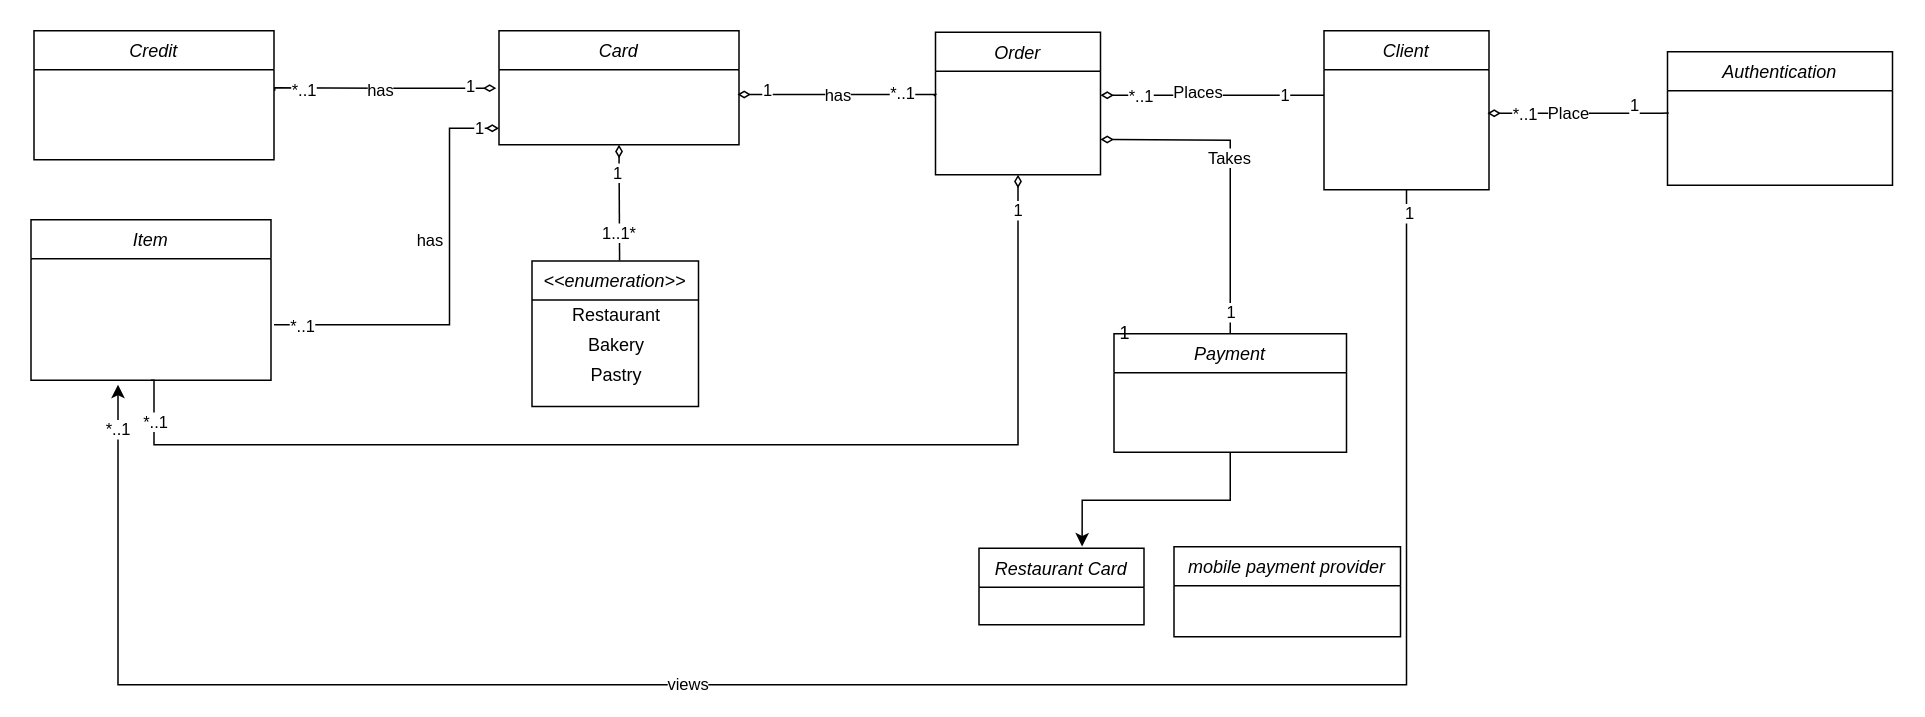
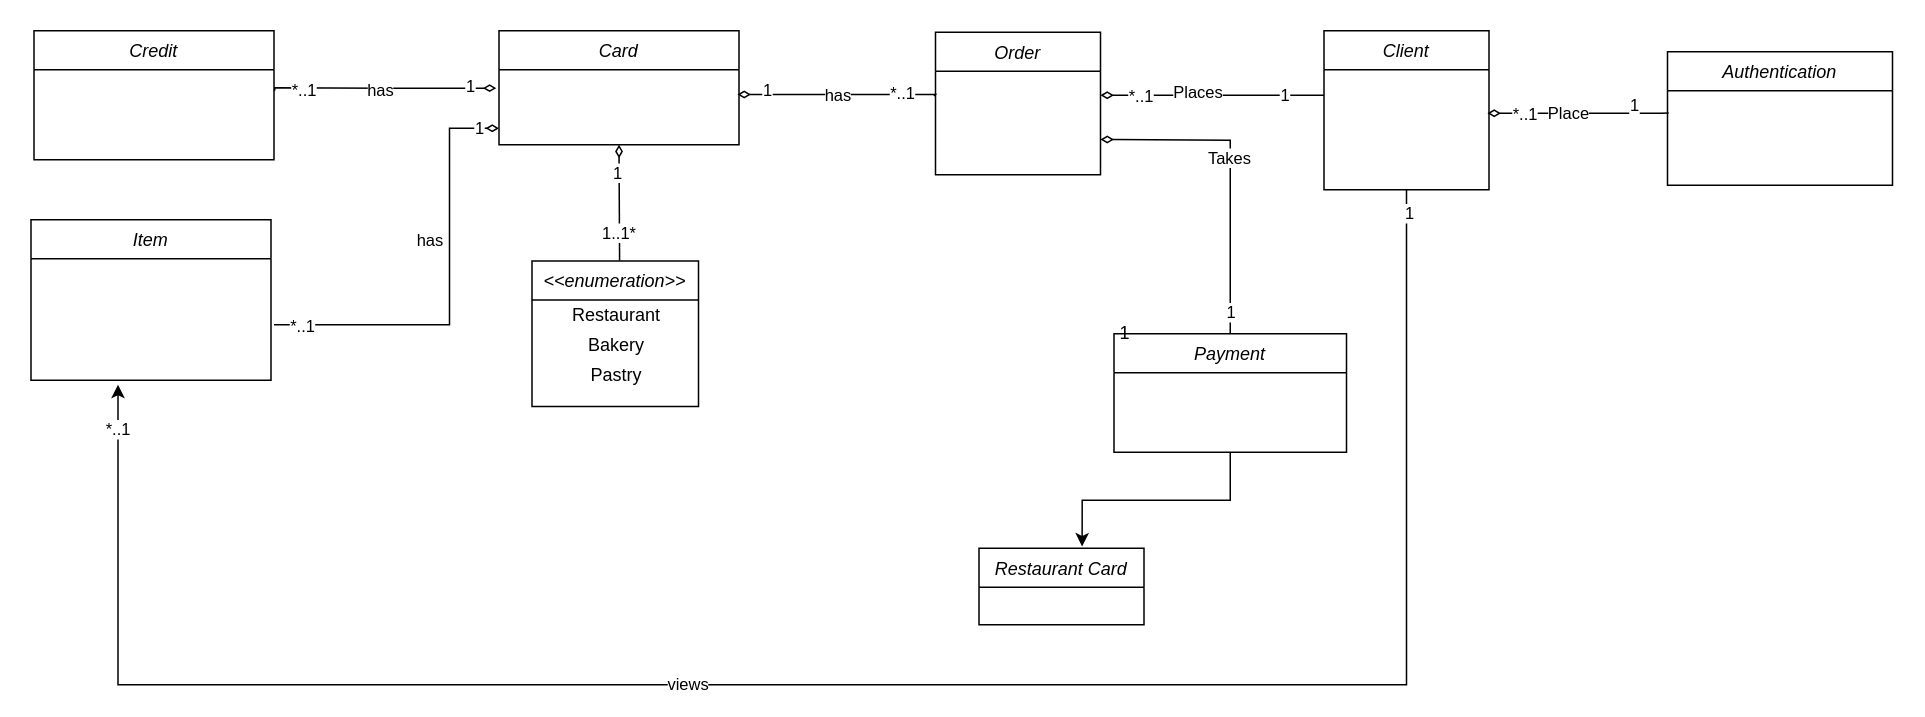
  <mxCell id="0" />
  <mxCell id="1" parent="0" />
  <mxCell id="2" value="Card" style="swimlane;fontStyle=2;align=center;verticalAlign=top;childLayout=stackLayout;horizontal=1;startSize=26;horizontalStack=0;resizeParent=1;resizeLast=0;collapsible=1;marginBottom=0;rounded=0;shadow=0;strokeWidth=1;" parent="1" vertex="1"><mxGeometry x="332" y="20" width="160" height="76" as="geometry"><mxRectangle x="230" y="140" width="160" height="26" as="alternateBounds" /></mxGeometry></mxCell>
  <mxCell id="3" style="edgeStyle=orthogonalEdgeStyle;rounded=0;orthogonalLoop=1;jettySize=auto;html=1;startArrow=none;startFill=0;endArrow=diamondThin;endFill=0;" parent="1" edge="1"><mxGeometry relative="1" as="geometry"><mxPoint x="182" y="216" as="sourcePoint" /><mxPoint x="332" y="85" as="targetPoint" /><Array as="points"><mxPoint x="299" y="216" /><mxPoint x="299" y="85" /></Array></mxGeometry></mxCell>
  <mxCell id="4" value="has" style="edgeLabel;html=1;align=center;verticalAlign=middle;resizable=0;points=[];" parent="3" vertex="1" connectable="0"><mxGeometry x="0.238" y="-2" relative="1" as="geometry"><mxPoint x="-16" as="offset" /></mxGeometry></mxCell>
  <mxCell id="5" value="1" style="edgeLabel;html=1;align=center;verticalAlign=middle;resizable=0;points=[];" parent="3" vertex="1" connectable="0"><mxGeometry x="0.847" y="-2" relative="1" as="geometry"><mxPoint x="7" y="-3" as="offset" /></mxGeometry></mxCell>
  <mxCell id="6" value="*..1" style="edgeLabel;html=1;align=center;verticalAlign=middle;resizable=0;points=[];" parent="3" vertex="1" connectable="0"><mxGeometry x="-0.871" relative="1" as="geometry"><mxPoint as="offset" /></mxGeometry></mxCell>
  <mxCell id="7" value="Item" style="swimlane;fontStyle=2;align=center;verticalAlign=top;childLayout=stackLayout;horizontal=1;startSize=26;horizontalStack=0;resizeParent=1;resizeLast=0;collapsible=1;marginBottom=0;rounded=0;shadow=0;strokeWidth=1;" parent="1" vertex="1"><mxGeometry x="20" y="146" width="160" height="107" as="geometry"><mxRectangle x="230" y="140" width="160" height="26" as="alternateBounds" /></mxGeometry></mxCell>
  <mxCell id="8" value="Credit" style="swimlane;fontStyle=2;align=center;verticalAlign=top;childLayout=stackLayout;horizontal=1;startSize=26;horizontalStack=0;resizeParent=1;resizeLast=0;collapsible=1;marginBottom=0;rounded=0;shadow=0;strokeWidth=1;" parent="1" vertex="1"><mxGeometry x="22" y="20" width="160" height="86" as="geometry"><mxRectangle x="230" y="140" width="160" height="26" as="alternateBounds" /></mxGeometry></mxCell>
  <mxCell id="9" style="edgeStyle=orthogonalEdgeStyle;rounded=0;orthogonalLoop=1;jettySize=auto;html=1;startArrow=diamondThin;startFill=0;endArrow=none;endFill=0;exitX=-0.011;exitY=0.472;exitDx=0;exitDy=0;exitPerimeter=0;entryX=1.003;entryY=0.538;entryDx=0;entryDy=0;entryPerimeter=0;" parent="1" edge="1"><mxGeometry relative="1" as="geometry"><mxPoint x="330.24" y="58.272" as="sourcePoint" /><mxPoint x="182.48" y="59.988" as="targetPoint" /><Array as="points"><mxPoint x="256" y="58" /><mxPoint x="183" y="58" /></Array></mxGeometry></mxCell>
  <mxCell id="10" value="has" style="edgeLabel;html=1;align=center;verticalAlign=middle;resizable=0;points=[];" parent="9" vertex="1" connectable="0"><mxGeometry x="0.268" y="1" relative="1" as="geometry"><mxPoint x="17" as="offset" /></mxGeometry></mxCell>
  <mxCell id="11" value="1" style="edgeLabel;html=1;align=center;verticalAlign=middle;resizable=0;points=[];" parent="9" vertex="1" connectable="0"><mxGeometry x="-0.764" y="-2" relative="1" as="geometry"><mxPoint as="offset" /></mxGeometry></mxCell>
  <mxCell id="12" value="*..1" style="edgeLabel;html=1;align=center;verticalAlign=middle;resizable=0;points=[];" parent="9" vertex="1" connectable="0"><mxGeometry x="0.723" y="1" relative="1" as="geometry"><mxPoint as="offset" /></mxGeometry></mxCell>
- <mxCell id="13" value="1" style="edgeStyle=orthogonalEdgeStyle;rounded=0;orthogonalLoop=1;jettySize=auto;html=1;entryX=0.5;entryY=1;entryDx=0;entryDy=0;startArrow=diamondThin;startFill=0;endArrow=none;endFill=0;" parent="1" source="15" target="7" edge="1"><mxGeometry x="-0.941" relative="1" as="geometry"><Array as="points"><mxPoint x="678" y="296" /><mxPoint x="102" y="296" /><mxPoint x="102" y="253" /></Array><mxPoint as="offset" /><mxPoint x="172" y="358.5" as="targetPoint" /></mxGeometry></mxCell>
- <mxCell id="14" value="*..1" style="edgeLabel;html=1;align=center;verticalAlign=middle;resizable=0;points=[];" parent="13" vertex="1" connectable="0"><mxGeometry x="0.928" relative="1" as="geometry"><mxPoint as="offset" /></mxGeometry></mxCell>
  <mxCell id="15" value="Order" style="swimlane;fontStyle=2;align=center;verticalAlign=top;childLayout=stackLayout;horizontal=1;startSize=26;horizontalStack=0;resizeParent=1;resizeLast=0;collapsible=1;marginBottom=0;rounded=0;shadow=0;strokeWidth=1;" parent="1" vertex="1"><mxGeometry x="623" y="21" width="110" height="95" as="geometry"><mxRectangle x="230" y="140" width="160" height="26" as="alternateBounds" /></mxGeometry></mxCell>
  <mxCell id="16" value="has" style="edgeStyle=orthogonalEdgeStyle;rounded=0;orthogonalLoop=1;jettySize=auto;html=1;startArrow=diamondThin;startFill=0;endArrow=none;endFill=0;entryX=0;entryY=0.5;entryDx=0;entryDy=0;" parent="1" edge="1"><mxGeometry relative="1" as="geometry"><mxPoint x="622" y="63.5" as="targetPoint" /><mxPoint x="491" y="62.5" as="sourcePoint" /><Array as="points"><mxPoint x="623" y="62.5" /></Array></mxGeometry></mxCell>
  <mxCell id="17" value="1" style="edgeLabel;html=1;align=center;verticalAlign=middle;resizable=0;points=[];" parent="16" vertex="1" connectable="0"><mxGeometry x="-0.718" y="3" relative="1" as="geometry"><mxPoint as="offset" /></mxGeometry></mxCell>
  <mxCell id="18" value="*..1" style="edgeLabel;html=1;align=center;verticalAlign=middle;resizable=0;points=[];" parent="16" vertex="1" connectable="0"><mxGeometry x="0.638" y="-1" relative="1" as="geometry"><mxPoint y="-2" as="offset" /></mxGeometry></mxCell>
  <mxCell id="19" style="edgeStyle=orthogonalEdgeStyle;rounded=0;orthogonalLoop=1;jettySize=auto;html=1;" parent="1" source="23" edge="1"><mxGeometry relative="1" as="geometry"><mxPoint x="78" y="256" as="targetPoint" /><Array as="points"><mxPoint x="937" y="456" /><mxPoint x="78" y="456" /></Array></mxGeometry></mxCell>
  <mxCell id="20" value="1" style="edgeLabel;html=1;align=center;verticalAlign=middle;resizable=0;points=[];" parent="19" vertex="1" connectable="0"><mxGeometry x="-0.978" y="1" relative="1" as="geometry"><mxPoint as="offset" /></mxGeometry></mxCell>
  <mxCell id="21" value="*..1" style="edgeLabel;html=1;align=center;verticalAlign=middle;resizable=0;points=[];" parent="19" vertex="1" connectable="0"><mxGeometry x="0.941" y="1" relative="1" as="geometry"><mxPoint y="-12" as="offset" /></mxGeometry></mxCell>
  <mxCell id="22" value="views" style="edgeLabel;html=1;align=center;verticalAlign=middle;resizable=0;points=[];" parent="19" vertex="1" connectable="0"><mxGeometry x="0.166" y="-1" relative="1" as="geometry"><mxPoint as="offset" /></mxGeometry></mxCell>
  <mxCell id="23" value="Client" style="swimlane;fontStyle=2;align=center;verticalAlign=top;childLayout=stackLayout;horizontal=1;startSize=26;horizontalStack=0;resizeParent=1;resizeLast=0;collapsible=1;marginBottom=0;rounded=0;shadow=0;strokeWidth=1;" parent="1" vertex="1"><mxGeometry x="882" y="20" width="110" height="106" as="geometry"><mxRectangle x="230" y="140" width="160" height="26" as="alternateBounds" /></mxGeometry></mxCell>
  <mxCell id="24" style="edgeStyle=orthogonalEdgeStyle;rounded=0;orthogonalLoop=1;jettySize=auto;html=1;startArrow=diamondThin;startFill=0;endArrow=none;endFill=0;exitX=1.016;exitY=0.527;exitDx=0;exitDy=0;exitPerimeter=0;" parent="1" edge="1"><mxGeometry relative="1" as="geometry"><Array as="points"><mxPoint x="882" y="63" /></Array><mxPoint x="733" y="62.862" as="sourcePoint" /><mxPoint x="882" y="63" as="targetPoint" /></mxGeometry></mxCell>
  <mxCell id="25" value="1" style="edgeLabel;html=1;align=center;verticalAlign=middle;resizable=0;points=[];" parent="24" vertex="1" connectable="0"><mxGeometry x="0.785" y="-1" relative="1" as="geometry"><mxPoint x="-11" y="-2" as="offset" /></mxGeometry></mxCell>
  <mxCell id="26" value="*..1" style="edgeLabel;html=1;align=center;verticalAlign=middle;resizable=0;points=[];" parent="24" vertex="1" connectable="0"><mxGeometry x="-0.809" y="-3" relative="1" as="geometry"><mxPoint x="12" y="-3" as="offset" /></mxGeometry></mxCell>
  <mxCell id="27" value="Places" style="edgeLabel;html=1;align=center;verticalAlign=middle;resizable=0;points=[];" parent="24" vertex="1" connectable="0"><mxGeometry x="0.2" y="1" relative="1" as="geometry"><mxPoint x="-25" y="-2" as="offset" /></mxGeometry></mxCell>
  <mxCell id="28" value="Restaurant Card" style="swimlane;fontStyle=2;align=center;verticalAlign=top;childLayout=stackLayout;horizontal=1;startSize=26;horizontalStack=0;resizeParent=1;resizeLast=0;collapsible=1;marginBottom=0;rounded=0;shadow=0;strokeWidth=1;" parent="1" vertex="1"><mxGeometry x="652" y="365" width="110" height="51" as="geometry"><mxRectangle x="230" y="140" width="160" height="26" as="alternateBounds" /></mxGeometry></mxCell>
- <mxCell id="29" value="mobile payment provider" style="swimlane;fontStyle=2;align=center;verticalAlign=top;childLayout=stackLayout;horizontal=1;startSize=26;horizontalStack=0;resizeParent=1;resizeLast=0;collapsible=1;marginBottom=0;rounded=0;shadow=0;strokeWidth=1;" parent="1" vertex="1"><mxGeometry x="782" y="364" width="151" height="60" as="geometry"><mxRectangle x="230" y="140" width="160" height="26" as="alternateBounds" /></mxGeometry></mxCell>
  <mxCell id="30" style="edgeStyle=orthogonalEdgeStyle;rounded=0;orthogonalLoop=1;jettySize=auto;html=1;entryX=0.625;entryY=-0.023;entryDx=0;entryDy=0;entryPerimeter=0;" parent="1" source="31" target="28" edge="1"><mxGeometry relative="1" as="geometry" /></mxCell>
  <mxCell id="31" value="Payment" style="swimlane;fontStyle=2;align=center;verticalAlign=top;childLayout=stackLayout;horizontal=1;startSize=26;horizontalStack=0;resizeParent=1;resizeLast=0;collapsible=1;marginBottom=0;rounded=0;shadow=0;strokeWidth=1;" parent="1" vertex="1"><mxGeometry x="742" y="222" width="155" height="79" as="geometry"><mxRectangle x="230" y="140" width="160" height="26" as="alternateBounds" /></mxGeometry></mxCell>
  <mxCell id="32" value="&lt;&lt;enumeration&gt;&gt;" style="swimlane;fontStyle=2;align=center;verticalAlign=top;childLayout=stackLayout;horizontal=1;startSize=26;horizontalStack=0;resizeParent=1;resizeLast=0;collapsible=1;marginBottom=0;rounded=0;shadow=0;strokeWidth=1;" parent="1" vertex="1"><mxGeometry x="354" y="173.5" width="111" height="97" as="geometry"><mxRectangle x="660" y="190" width="160" height="26" as="alternateBounds" /></mxGeometry></mxCell>
  <mxCell id="33" value="Restaurant" style="text;html=1;align=center;verticalAlign=middle;resizable=0;points=[];autosize=1;strokeColor=none;fillColor=none;" parent="32" vertex="1"><mxGeometry y="26" width="111" height="20" as="geometry" /></mxCell>
  <mxCell id="34" value="Bakery" style="text;html=1;align=center;verticalAlign=middle;resizable=0;points=[];autosize=1;strokeColor=none;fillColor=none;" parent="32" vertex="1"><mxGeometry y="46" width="111" height="20" as="geometry" /></mxCell>
  <mxCell id="35" value="Pastry" style="text;html=1;align=center;verticalAlign=middle;resizable=0;points=[];autosize=1;strokeColor=none;fillColor=none;" parent="32" vertex="1"><mxGeometry y="66" width="111" height="20" as="geometry" /></mxCell>
  <mxCell id="36" value="" style="endArrow=none;html=1;rounded=0;exitX=0.5;exitY=1;exitDx=0;exitDy=0;endFill=0;startArrow=diamondThin;startFill=0;entryX=0.526;entryY=-0.003;entryDx=0;entryDy=0;entryPerimeter=0;" parent="1" target="32" edge="1" source="2"><mxGeometry width="50" height="50" relative="1" as="geometry"><mxPoint x="411.25" y="306" as="sourcePoint" /><mxPoint x="411" y="396" as="targetPoint" /></mxGeometry></mxCell>
  <mxCell id="37" value="1..1*" style="edgeLabel;html=1;align=center;verticalAlign=middle;resizable=0;points=[];" parent="36" vertex="1" connectable="0"><mxGeometry x="0.813" y="-1" relative="1" as="geometry"><mxPoint y="-12" as="offset" /></mxGeometry></mxCell>
  <mxCell id="38" value="1" style="edgeLabel;html=1;align=center;verticalAlign=middle;resizable=0;points=[];" parent="36" vertex="1" connectable="0"><mxGeometry x="-0.813" relative="1" as="geometry"><mxPoint x="-2" y="12" as="offset" /></mxGeometry></mxCell>
  <mxCell id="39" value="Authentication" style="swimlane;fontStyle=2;align=center;verticalAlign=top;childLayout=stackLayout;horizontal=1;startSize=26;horizontalStack=0;resizeParent=1;resizeLast=0;collapsible=1;marginBottom=0;rounded=0;shadow=0;strokeWidth=1;" parent="1" vertex="1"><mxGeometry x="1111" y="34" width="150" height="89" as="geometry"><mxRectangle x="230" y="140" width="160" height="26" as="alternateBounds" /></mxGeometry></mxCell>
  <mxCell id="40" style="edgeStyle=orthogonalEdgeStyle;rounded=0;orthogonalLoop=1;jettySize=auto;html=1;entryX=-0.008;entryY=0.531;entryDx=0;entryDy=0;entryPerimeter=0;startArrow=diamondThin;startFill=0;endArrow=none;endFill=0;exitX=1.016;exitY=0.527;exitDx=0;exitDy=0;exitPerimeter=0;" parent="39" edge="1"><mxGeometry relative="1" as="geometry"><Array as="points"><mxPoint x="-4" y="41" /></Array><mxPoint x="-120" y="41.012" as="sourcePoint" /><mxPoint x="0.8" y="40.806" as="targetPoint" /></mxGeometry></mxCell>
  <mxCell id="41" value="1" style="edgeLabel;html=1;align=center;verticalAlign=middle;resizable=0;points=[];" parent="40" vertex="1" connectable="0"><mxGeometry x="0.785" y="-1" relative="1" as="geometry"><mxPoint x="-11" y="-7" as="offset" /></mxGeometry></mxCell>
  <mxCell id="42" value="*..1" style="edgeLabel;html=1;align=center;verticalAlign=middle;resizable=0;points=[];" parent="40" vertex="1" connectable="0"><mxGeometry x="-0.809" y="-3" relative="1" as="geometry"><mxPoint x="12" y="-3" as="offset" /></mxGeometry></mxCell>
  <mxCell id="43" value="Place" style="edgeLabel;html=1;align=center;verticalAlign=middle;resizable=0;points=[];" parent="40" vertex="1" connectable="0"><mxGeometry x="0.2" y="1" relative="1" as="geometry"><mxPoint x="-18" as="offset" /></mxGeometry></mxCell>
  <mxCell id="44" style="edgeStyle=orthogonalEdgeStyle;rounded=0;orthogonalLoop=1;jettySize=auto;html=1;entryX=0.5;entryY=0;entryDx=0;entryDy=0;startArrow=diamondThin;startFill=0;endArrow=none;endFill=0;" parent="1" target="31" edge="1"><mxGeometry relative="1" as="geometry"><mxPoint x="733" y="92.5" as="sourcePoint" /></mxGeometry></mxCell>
  <mxCell id="45" value="Takes" style="edgeLabel;html=1;align=center;verticalAlign=middle;resizable=0;points=[];" parent="44" vertex="1" connectable="0"><mxGeometry x="-0.09" y="-1" relative="1" as="geometry"><mxPoint as="offset" /></mxGeometry></mxCell>
  <mxCell id="46" value="1" style="edgeLabel;html=1;align=center;verticalAlign=middle;resizable=0;points=[];" parent="44" vertex="1" connectable="0"><mxGeometry x="0.862" relative="1" as="geometry"><mxPoint as="offset" /></mxGeometry></mxCell>
  <mxCell id="47" value="1" style="text;html=1;align=center;verticalAlign=middle;resizable=0;points=[];autosize=1;strokeColor=none;fillColor=none;" parent="1" vertex="1"><mxGeometry x="739" y="212" width="20" height="20" as="geometry" /></mxCell>
